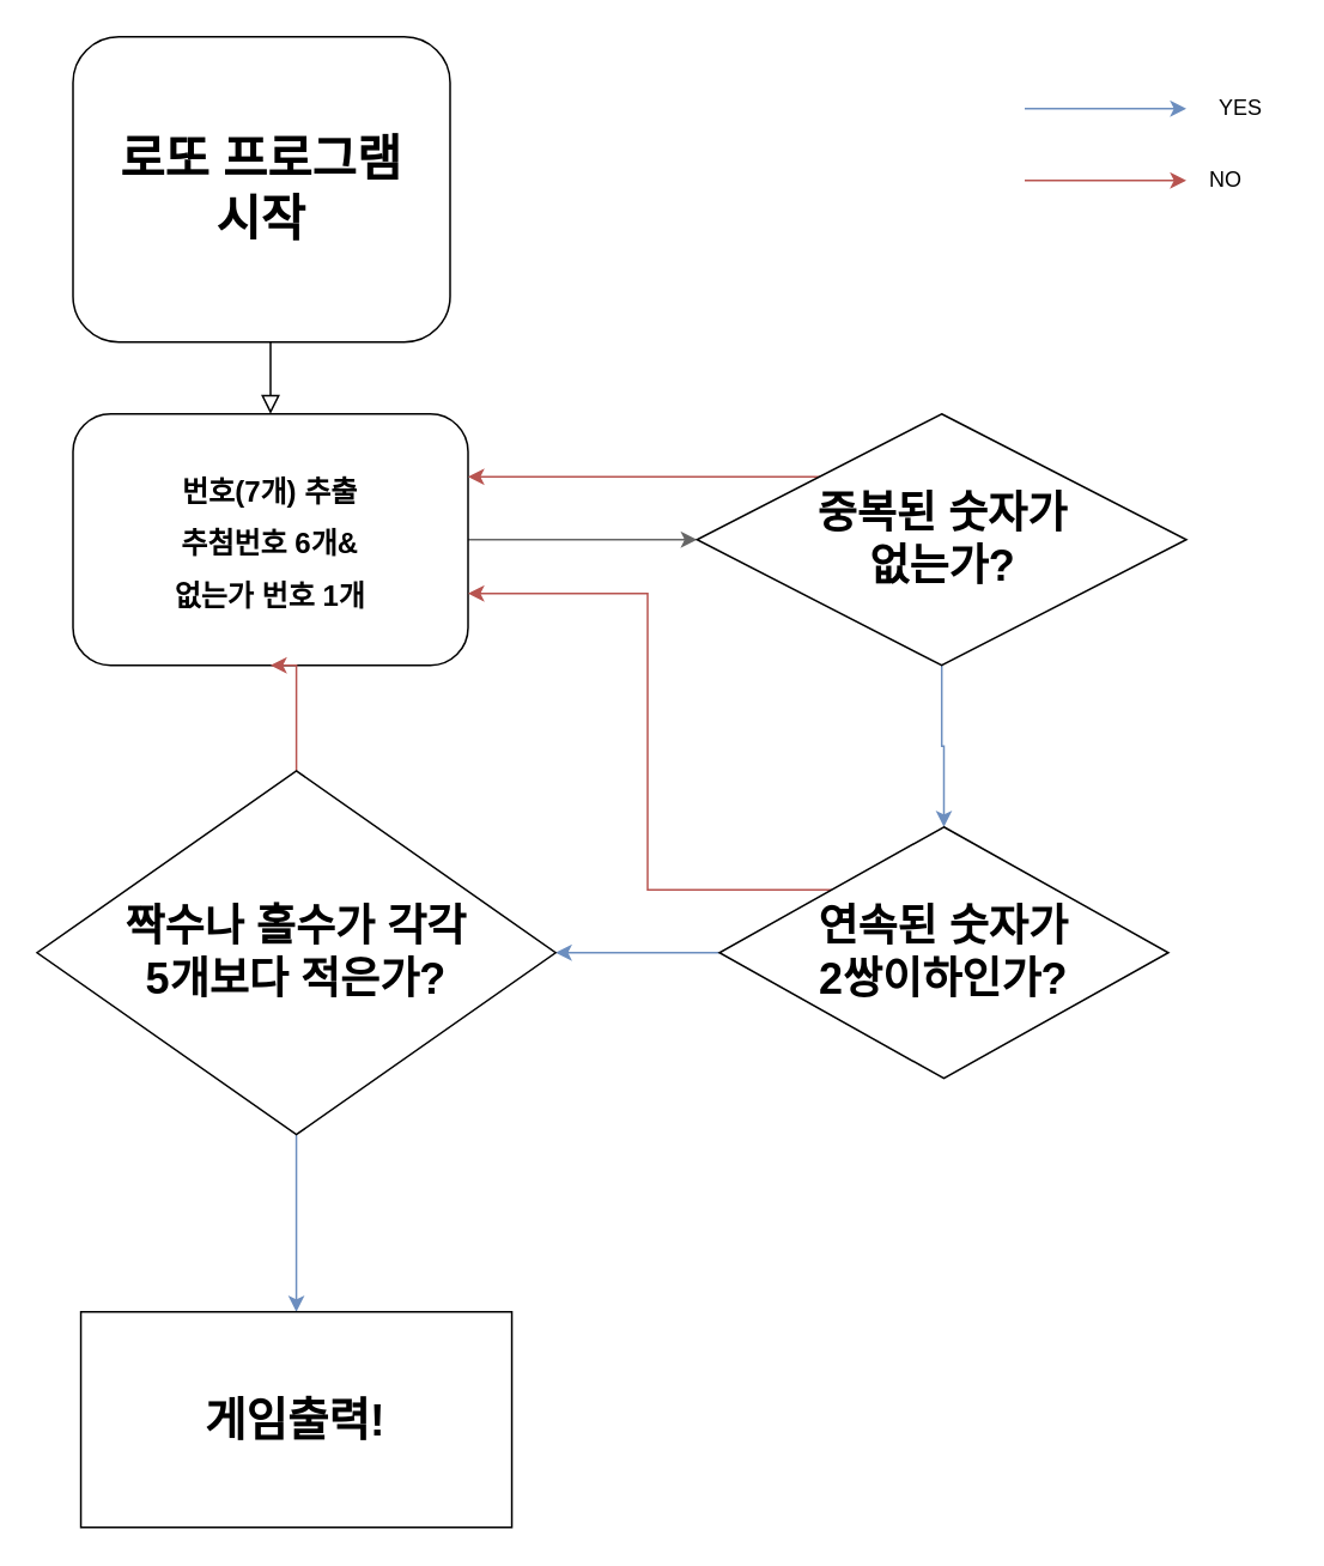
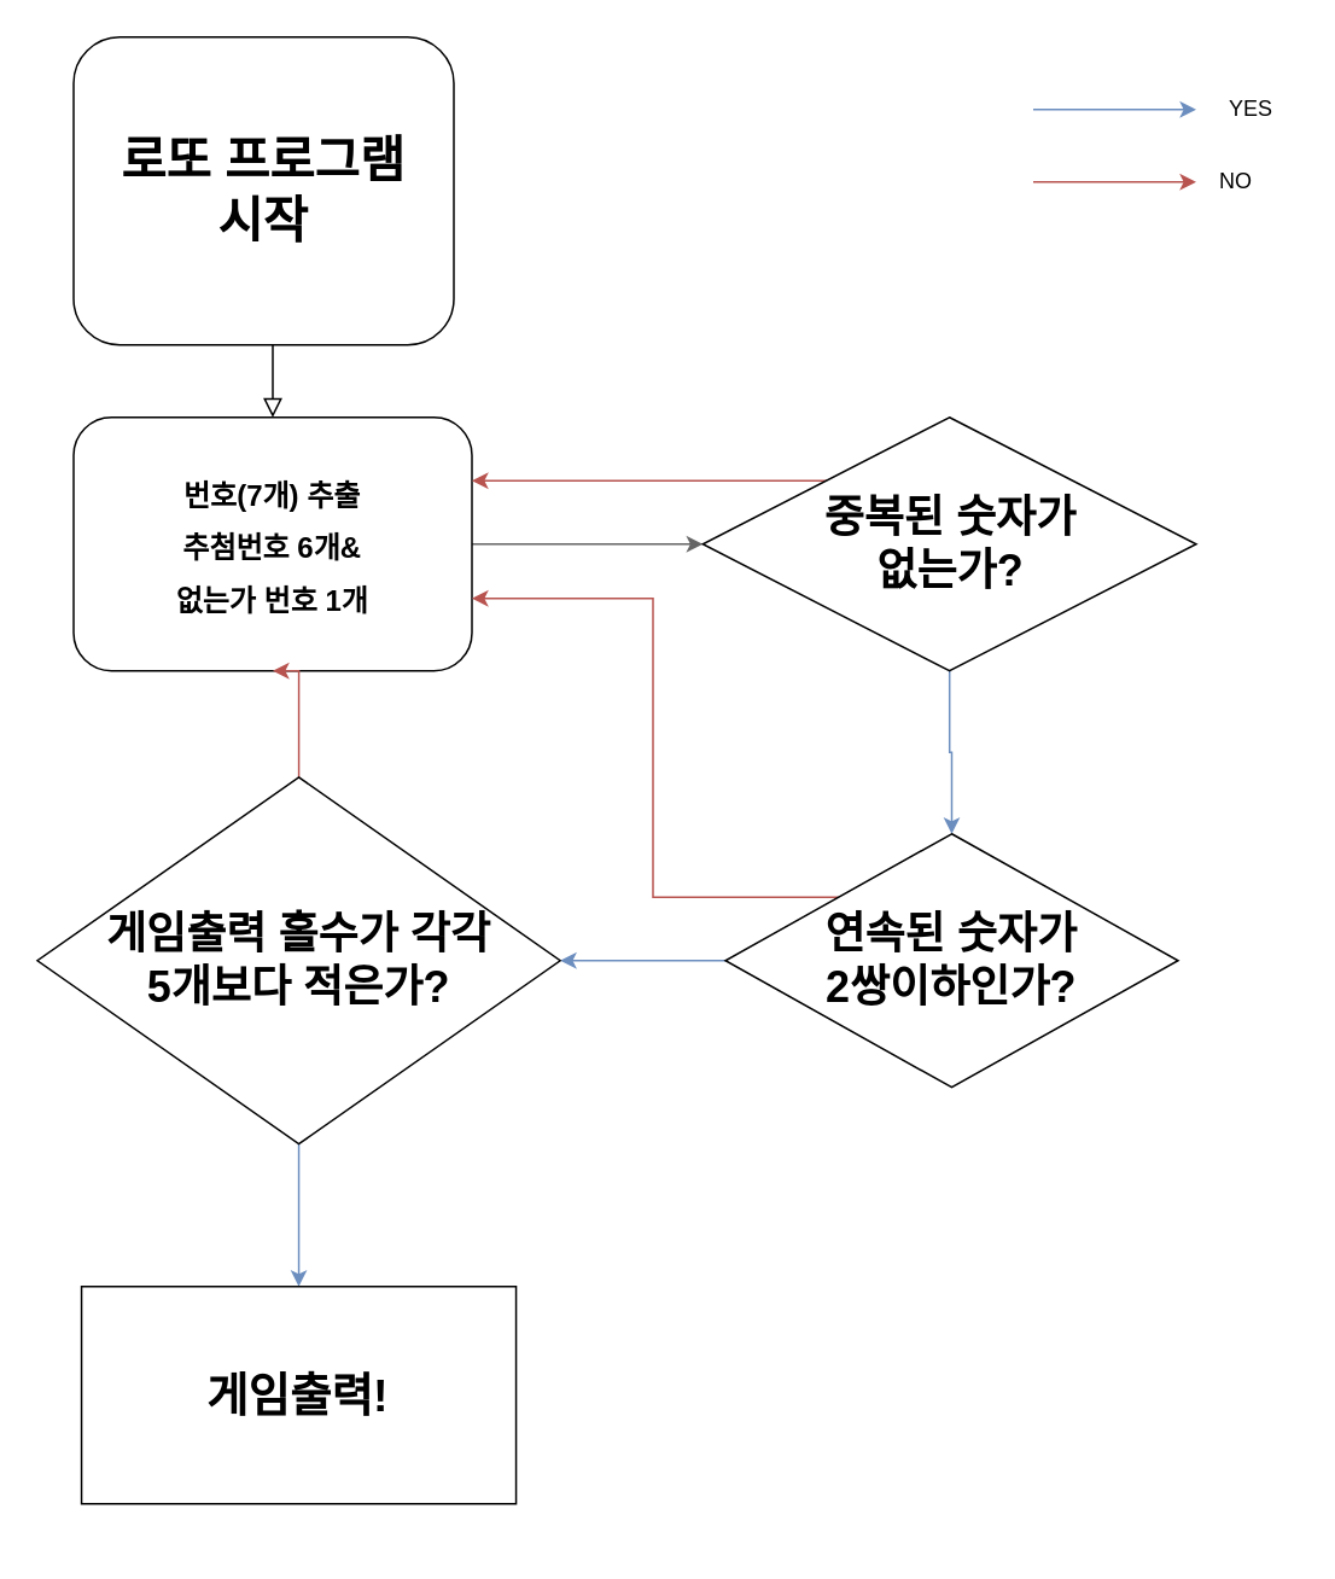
  <mxCell id="0" />
  <mxCell id="1" parent="0" />
  <mxCell id="2" value="" style="rounded=0;html=1;jettySize=auto;orthogonalLoop=1;fontSize=11;endArrow=block;endFill=0;endSize=8;strokeWidth=1;shadow=0;labelBackgroundColor=none;edgeStyle=orthogonalEdgeStyle;entryX=0.5;entryY=0;entryDx=0;entryDy=0;" parent="1" source="3" target="5" edge="1"><mxGeometry relative="1" as="geometry"><mxPoint x="230" y="150" as="targetPoint" /><Array as="points"><mxPoint x="245" y="120" /><mxPoint x="245" y="120" /></Array></mxGeometry></mxCell>
  <mxCell id="3" value="&lt;h1 style=&quot;font-size: 27px;&quot;&gt;로또 프로그램&lt;br&gt;시작&lt;/h1&gt;" style="rounded=1;whiteSpace=wrap;html=1;fontSize=12;glass=0;strokeWidth=1;shadow=0;" parent="1" vertex="1"><mxGeometry x="40" y="20" width="210" height="170" as="geometry" /></mxCell>
  <mxCell id="4" value="" style="edgeStyle=orthogonalEdgeStyle;rounded=0;orthogonalLoop=1;jettySize=auto;html=1;fontSize=16;fillColor=#f5f5f5;strokeColor=#666666;" edge="1" parent="1" source="5" target="8"><mxGeometry relative="1" as="geometry" /></mxCell>
  <mxCell id="5" value="&lt;h1&gt;&lt;font style=&quot;font-size: 16px;&quot;&gt;번호(7개)&amp;nbsp;추출&lt;br&gt;&lt;/font&gt;&lt;font style=&quot;font-size: 16px;&quot;&gt;추첨번호 6개&amp;amp;&lt;br&gt;&lt;/font&gt;&lt;font style=&quot;font-size: 16px;&quot;&gt;없는가 번호 1개&lt;/font&gt;&lt;/h1&gt;" style="rounded=1;whiteSpace=wrap;html=1;" parent="1" vertex="1"><mxGeometry x="40" y="230" width="220" height="140" as="geometry" /></mxCell>
  <mxCell id="6" value="" style="edgeStyle=orthogonalEdgeStyle;rounded=0;orthogonalLoop=1;jettySize=auto;html=1;fontSize=16;fillColor=#dae8fc;strokeColor=#6c8ebf;" edge="1" parent="1" source="8" target="11"><mxGeometry relative="1" as="geometry" /></mxCell>
  <mxCell id="7" style="edgeStyle=orthogonalEdgeStyle;rounded=0;orthogonalLoop=1;jettySize=auto;html=1;exitX=0.5;exitY=0;exitDx=0;exitDy=0;entryX=1;entryY=0.25;entryDx=0;entryDy=0;fontSize=25;fillColor=#f8cecc;strokeColor=#b85450;" edge="1" parent="1" source="8" target="5"><mxGeometry relative="1" as="geometry"><Array as="points"><mxPoint x="524" y="265" /></Array></mxGeometry></mxCell>
  <mxCell id="8" value="&lt;h1&gt;중복된 숫자가&lt;br&gt;없는가?&lt;/h1&gt;" style="rhombus;whiteSpace=wrap;html=1;" parent="1" vertex="1"><mxGeometry x="387.5" y="230" width="272.5" height="140" as="geometry" /></mxCell>
  <mxCell id="9" style="edgeStyle=orthogonalEdgeStyle;rounded=0;orthogonalLoop=1;jettySize=auto;html=1;entryX=1;entryY=0.5;entryDx=0;entryDy=0;fontSize=16;fillColor=#dae8fc;strokeColor=#6c8ebf;" edge="1" parent="1" source="11" target="14"><mxGeometry relative="1" as="geometry" /></mxCell>
  <mxCell id="10" style="edgeStyle=orthogonalEdgeStyle;rounded=0;orthogonalLoop=1;jettySize=auto;html=1;exitX=0;exitY=0;exitDx=0;exitDy=0;fontSize=25;fillColor=#f8cecc;strokeColor=#b85450;" edge="1" parent="1" source="11"><mxGeometry relative="1" as="geometry"><mxPoint x="260" y="330" as="targetPoint" /><Array as="points"><mxPoint x="360" y="495" /><mxPoint x="360" y="330" /></Array></mxGeometry></mxCell>
  <mxCell id="11" value="&lt;h1&gt;연속된 숫자가&lt;br&gt;2쌍이하인가?&lt;/h1&gt;" style="rhombus;whiteSpace=wrap;html=1;" parent="1" vertex="1"><mxGeometry x="400" y="460" width="250" height="140" as="geometry" /></mxCell>
  <mxCell id="12" style="edgeStyle=orthogonalEdgeStyle;rounded=0;orthogonalLoop=1;jettySize=auto;html=1;entryX=0.5;entryY=0;entryDx=0;entryDy=0;fontSize=25;fillColor=#dae8fc;strokeColor=#6c8ebf;" edge="1" parent="1" source="14" target="15"><mxGeometry relative="1" as="geometry" /></mxCell>
  <mxCell id="13" style="edgeStyle=orthogonalEdgeStyle;rounded=0;orthogonalLoop=1;jettySize=auto;html=1;entryX=0.5;entryY=1;entryDx=0;entryDy=0;fontSize=25;fillColor=#f8cecc;strokeColor=#b85450;" edge="1" parent="1" source="14" target="5"><mxGeometry relative="1" as="geometry"><Array as="points"><mxPoint x="164" y="370" /></Array></mxGeometry></mxCell>
- <mxCell id="14" value="&lt;h1&gt;짝수나 홀수가 각각&lt;br&gt;5개보다 적은가?&lt;/h1&gt;" style="rhombus;whiteSpace=wrap;html=1;" parent="1" vertex="1"><mxGeometry x="20" y="428.75" width="288.75" height="202.5" as="geometry" /></mxCell>
- <mxCell id="15" value="&lt;h1&gt;&lt;font style=&quot;font-size: 25px;&quot;&gt;게임출력!&lt;/font&gt;&lt;/h1&gt;" style="whiteSpace=wrap;html=1;" parent="1" vertex="1"><mxGeometry x="44.38" y="730" width="240" height="120" as="geometry" /></mxCell>
+ <mxCell id="14" value="&lt;h1&gt;게임출력 홀수가 각각&lt;br&gt;5개보다 적은가?&lt;/h1&gt;" style="rhombus;whiteSpace=wrap;html=1;" parent="1" vertex="1"><mxGeometry x="20" y="428.75" width="288.75" height="202.5" as="geometry" /></mxCell>
+ <mxCell id="15" value="&lt;h1&gt;&lt;font style=&quot;font-size: 25px;&quot;&gt;게임출력!&lt;/font&gt;&lt;/h1&gt;" style="whiteSpace=wrap;html=1;" parent="1" vertex="1"><mxGeometry x="44.38" y="710" width="240" height="120" as="geometry" /></mxCell>
  <mxCell id="16" value="" style="endArrow=classic;html=1;rounded=0;fillColor=#dae8fc;strokeColor=#6c8ebf;" parent="1" edge="1"><mxGeometry width="50" height="50" relative="1" as="geometry"><mxPoint x="570" y="60" as="sourcePoint" /><mxPoint x="660" y="60" as="targetPoint" /><Array as="points" /></mxGeometry></mxCell>
  <mxCell id="17" value="YES" style="text;html=1;align=center;verticalAlign=middle;resizable=0;points=[];autosize=1;strokeColor=none;fillColor=none;" parent="1" vertex="1"><mxGeometry x="665" y="45" width="50" height="30" as="geometry" /></mxCell>
  <mxCell id="18" value="" style="endArrow=classic;html=1;rounded=0;fillColor=#f8cecc;strokeColor=#b85450;" parent="1" edge="1"><mxGeometry width="50" height="50" relative="1" as="geometry"><mxPoint x="570" y="100" as="sourcePoint" /><mxPoint x="660" y="100" as="targetPoint" /></mxGeometry></mxCell>
  <mxCell id="19" value="&amp;nbsp;NO" style="text;html=1;align=center;verticalAlign=middle;resizable=0;points=[];autosize=1;strokeColor=none;fillColor=none;" parent="1" vertex="1"><mxGeometry x="660" y="85" width="40" height="30" as="geometry" /></mxCell>
